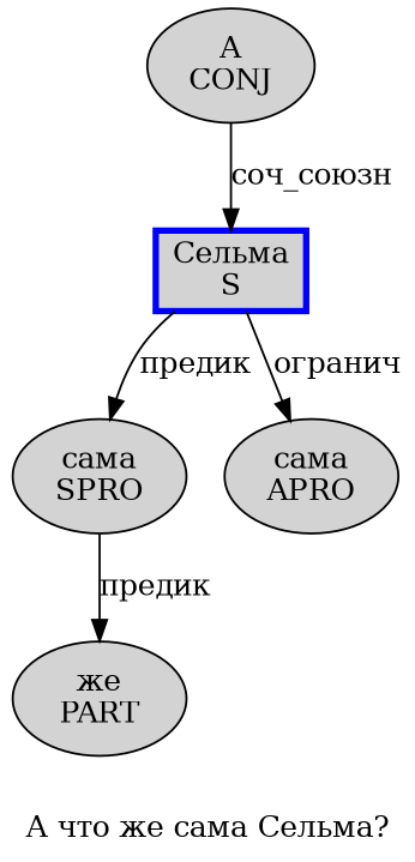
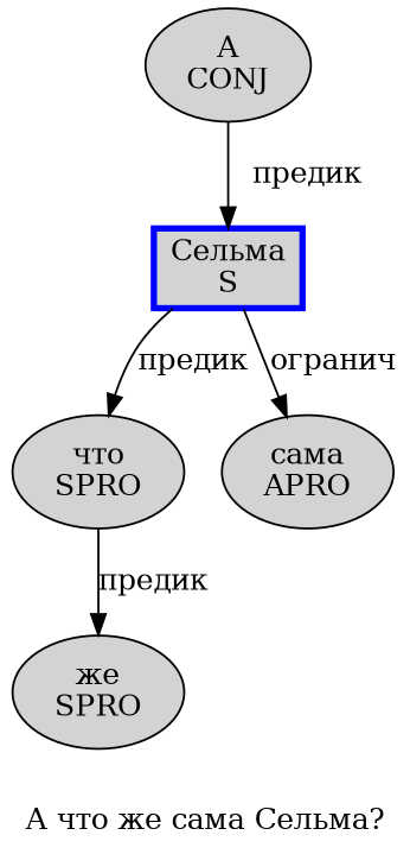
  digraph {
    label="А что же сама Сельма?"
    node [fillcolor=lightgray penwidth=1 shape=ellipse style=filled]
    n1 [label="А\nCONJ"]
    n2 [color=blue label="Сельма\nS" penwidth=3 shape=box]
-   n3 [label="сама\nSPRO"]
+   n3 [label="что\nSPRO"]
    n4 [label="сама\nAPRO"]
-   n5 [label="же\nPART"]
-   n1 -> n2 [label="соч_союзн"]
+   n5 [label="же\nSPRO"]
+   n1 -> n2 [label="предик"]
    n2 -> n3 [label="предик"]
    n2 -> n4 [label="огранич"]
    n3 -> n5 [label="предик"]
  }
